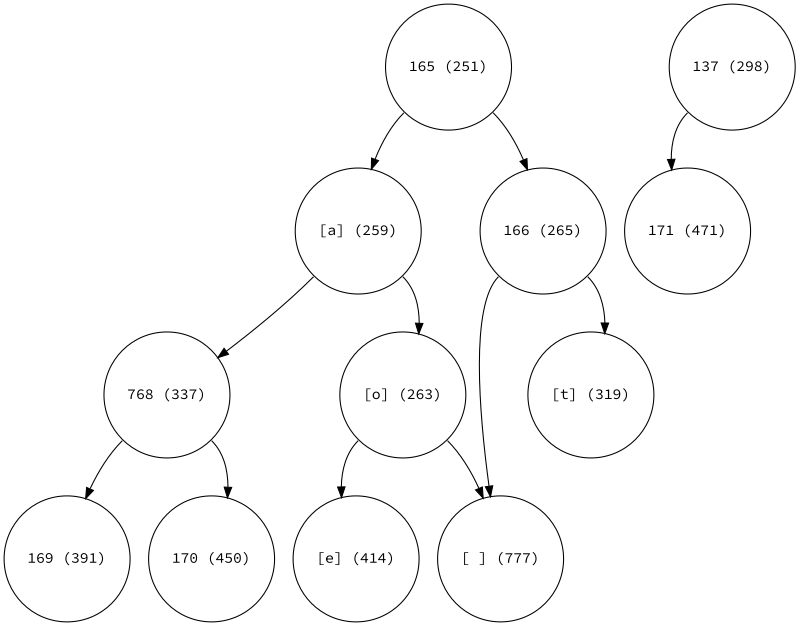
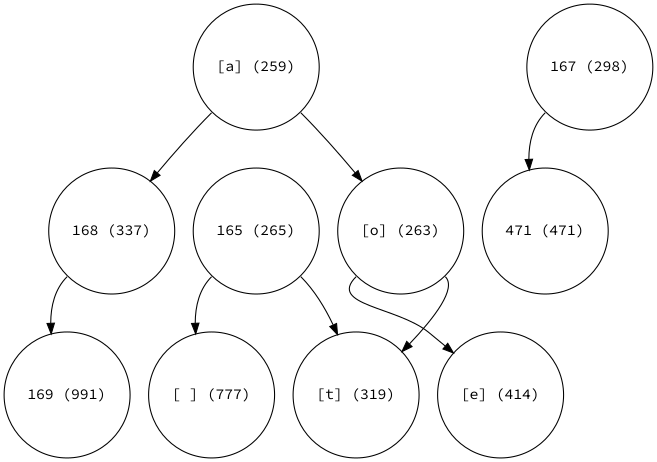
  digraph {
    fontname="Source Code Pro"
    node [fontname="Source Code Pro" shape=circle]
    edge [fontname="Source Code Pro" tailport=sw]
-   n1 [label="165 (251)" width=0.5]
    n2 [label="[a] (259)" width=0.5]
-   n3 [label="166 (265)" width=0.5]
-   n4 [label="768 (337)" width=0.5]
+   n3 [label="165 (265)" width=0.5]
+   n4 [label="168 (337)" width=0.5]
    n5 [label="[o] (263)" width=0.5]
    n6 [label="[ ] (777)" width=0.5]
    n7 [label="[t] (319)" width=0.5]
-   n8 [label="169 (391)" width=0.5]
-   n9 [label="170 (450)" width=0.5]
+   n8 [label="169 (991)" width=0.5]
    n10 [label="[e] (414)" width=0.5]
-   n11 [label="137 (298)" width=0.5]
-   n12 [label="171 (471)" width=0.5]
-   n1 -> n2
-   n1 -> n3 [tailport=se]
+   n11 [label="167 (298)" width=0.5]
+   n12 [label="471 (471)" width=0.5]
    n2 -> n4
    n2 -> n5 [tailport=se]
    n3 -> n6
    n3 -> n7 [tailport=se]
    n4 -> n8
-   n4 -> n9 [tailport=se]
-   n5 -> n6 [tailport=se]
+   n5 -> n7 [tailport=se]
    n5 -> n10
    n11 -> n12
  }
